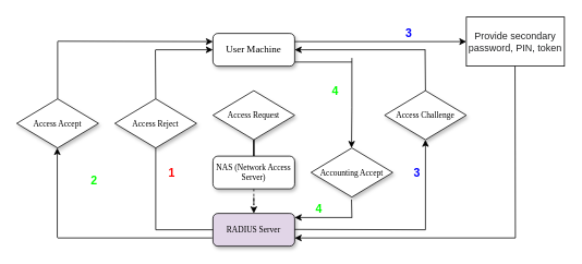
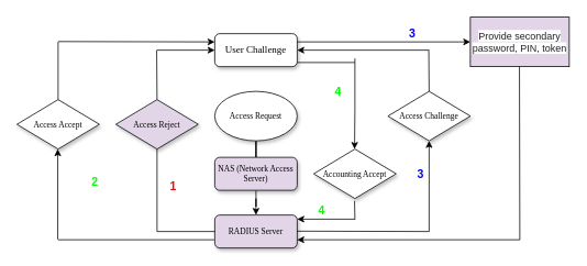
  <mxCell id="0" />
  <mxCell id="1" parent="0" />
- <mxCell id="2" value="&lt;font style=&quot;font-size: 12px&quot;&gt;User Machine&lt;/font&gt;" style="rounded=1;whiteSpace=wrap;html=1;shadow=1;labelBackgroundColor=none;strokeWidth=1;fontFamily=Verdana;fontSize=8;align=center;" vertex="1" parent="1"><mxGeometry x="260" y="40" width="100" height="40" as="geometry" /></mxCell>
+ <mxCell id="2" value="&lt;font style=&quot;font-size: 12px&quot;&gt;User Challenge&lt;/font&gt;" style="rounded=1;whiteSpace=wrap;html=1;shadow=1;labelBackgroundColor=none;strokeWidth=1;fontFamily=Verdana;fontSize=8;align=center;" vertex="1" parent="1"><mxGeometry x="260" y="40" width="100" height="40" as="geometry" /></mxCell>
  <mxCell id="3" value="" style="edgeStyle=orthogonalEdgeStyle;rounded=0;orthogonalLoop=1;jettySize=auto;html=1;endArrow=none;" edge="1" parent="1" source="4" target="6"><mxGeometry relative="1" as="geometry" /></mxCell>
- <mxCell id="4" value="&lt;font style=&quot;font-size: 10px&quot;&gt;Access Request&lt;/font&gt;" style="rhombus;whiteSpace=wrap;html=1;rounded=0;shadow=1;labelBackgroundColor=none;strokeWidth=1;fontFamily=Verdana;fontSize=8;align=center;" vertex="1" parent="1"><mxGeometry x="260" y="110" width="100" height="60" as="geometry" /></mxCell>
- <mxCell id="5" value="" style="edgeStyle=orthogonalEdgeStyle;rounded=0;orthogonalLoop=1;jettySize=auto;html=1;dashed=1;" edge="1" parent="1" source="6" target="7"><mxGeometry relative="1" as="geometry" /></mxCell>
- <mxCell id="6" value="&lt;font style=&quot;font-size: 10px&quot;&gt;NAS (Network Access Server)&lt;/font&gt;" style="rounded=1;whiteSpace=wrap;html=1;shadow=1;labelBackgroundColor=none;strokeWidth=1;fontFamily=Verdana;fontSize=8;align=center;" vertex="1" parent="1"><mxGeometry x="260" y="190" width="100" height="40" as="geometry" /></mxCell>
+ <mxCell id="4" value="&lt;font style=&quot;font-size: 10px&quot;&gt;Access Request&lt;/font&gt;" style="ellipse;whiteSpace=wrap;html=1;shadow=1;labelBackgroundColor=none;strokeWidth=1;fontFamily=Verdana;fontSize=8;align=center;" vertex="1" parent="1"><mxGeometry x="260" y="110" width="100" height="60" as="geometry" /></mxCell>
+ <mxCell id="5" value="" style="edgeStyle=orthogonalEdgeStyle;rounded=0;orthogonalLoop=1;jettySize=auto;html=1;" edge="1" parent="1" source="6" target="7"><mxGeometry relative="1" as="geometry" /></mxCell>
+ <mxCell id="6" value="&lt;font style=&quot;font-size: 10px&quot;&gt;NAS (Network Access Server)&lt;/font&gt;" style="rounded=1;whiteSpace=wrap;html=1;shadow=1;labelBackgroundColor=none;strokeWidth=1;fontFamily=Verdana;fontSize=8;align=center;fillColor=#e1d5e7;" vertex="1" parent="1"><mxGeometry x="260" y="190" width="100" height="40" as="geometry" /></mxCell>
  <mxCell id="7" value="&lt;font style=&quot;font-size: 10px&quot;&gt;RADIUS Server&lt;/font&gt;" style="rounded=1;whiteSpace=wrap;html=1;shadow=1;labelBackgroundColor=none;strokeWidth=1;fontFamily=Verdana;fontSize=8;align=center;fillColor=#e1d5e7;" vertex="1" parent="1"><mxGeometry x="260" y="260" width="100" height="40" as="geometry" /></mxCell>
  <mxCell id="8" value="" style="endArrow=none;html=1;" edge="1" parent="1"><mxGeometry width="50" height="50" relative="1" as="geometry"><mxPoint x="190" y="280" as="sourcePoint" /><mxPoint x="260" y="280" as="targetPoint" /></mxGeometry></mxCell>
  <mxCell id="9" value="" style="endArrow=none;html=1;entryX=0.5;entryY=1;entryDx=0;entryDy=0;" edge="1" parent="1" target="13"><mxGeometry width="50" height="50" relative="1" as="geometry"><mxPoint x="190" y="280" as="sourcePoint" /><mxPoint x="190" y="60" as="targetPoint" /></mxGeometry></mxCell>
  <mxCell id="10" value="" style="endArrow=classic;html=1;entryX=0;entryY=0.5;entryDx=0;entryDy=0;" edge="1" parent="1" target="2"><mxGeometry width="50" height="50" relative="1" as="geometry"><mxPoint x="190" y="60" as="sourcePoint" /><mxPoint x="240" y="10" as="targetPoint" /></mxGeometry></mxCell>
  <mxCell id="11" value="" style="endArrow=none;html=1;" edge="1" parent="1"><mxGeometry width="50" height="50" relative="1" as="geometry"><mxPoint x="360" y="279.58" as="sourcePoint" /><mxPoint x="520" y="280" as="targetPoint" /></mxGeometry></mxCell>
  <mxCell id="12" value="" style="endArrow=classic;html=1;entryX=1;entryY=0.5;entryDx=0;entryDy=0;" edge="1" parent="1" target="2"><mxGeometry width="50" height="50" relative="1" as="geometry"><mxPoint x="520" y="60" as="sourcePoint" /><mxPoint x="500" y="59.58" as="targetPoint" /></mxGeometry></mxCell>
- <mxCell id="13" value="&lt;font style=&quot;font-size: 10px&quot;&gt;Access Reject&lt;/font&gt;" style="rhombus;whiteSpace=wrap;html=1;rounded=0;shadow=1;labelBackgroundColor=none;strokeWidth=1;fontFamily=Verdana;fontSize=8;align=center;" vertex="1" parent="1"><mxGeometry x="140" y="120" width="100" height="60" as="geometry" /></mxCell>
+ <mxCell id="13" value="&lt;font style=&quot;font-size: 10px&quot;&gt;Access Reject&lt;/font&gt;" style="rhombus;whiteSpace=wrap;html=1;rounded=0;shadow=1;labelBackgroundColor=none;strokeWidth=1;fontFamily=Verdana;fontSize=8;align=center;fillColor=#e1d5e7;" vertex="1" parent="1"><mxGeometry x="140" y="120" width="100" height="60" as="geometry" /></mxCell>
  <mxCell id="14" value="" style="endArrow=none;html=1;entryX=0.5;entryY=1;entryDx=0;entryDy=0;" edge="1" parent="1"><mxGeometry width="50" height="50" relative="1" as="geometry"><mxPoint x="190" y="120" as="sourcePoint" /><mxPoint x="189.58" y="60" as="targetPoint" /></mxGeometry></mxCell>
  <mxCell id="15" value="&lt;font style=&quot;font-size: 10px&quot;&gt;Access Challenge&lt;/font&gt;" style="rhombus;whiteSpace=wrap;html=1;rounded=0;shadow=1;labelBackgroundColor=none;strokeWidth=1;fontFamily=Verdana;fontSize=8;align=center;" vertex="1" parent="1"><mxGeometry x="470" y="110" width="100" height="60" as="geometry" /></mxCell>
  <mxCell id="16" value="" style="endArrow=none;html=1;entryX=0.5;entryY=1;entryDx=0;entryDy=0;" edge="1" parent="1"><mxGeometry width="50" height="50" relative="1" as="geometry"><mxPoint x="520" y="110" as="sourcePoint" /><mxPoint x="519.58" y="60" as="targetPoint" /></mxGeometry></mxCell>
  <mxCell id="17" value="" style="endArrow=classic;html=1;entryX=0;entryY=0.5;entryDx=0;entryDy=0;" edge="1" parent="1" target="18"><mxGeometry width="50" height="50" relative="1" as="geometry"><mxPoint x="360" y="50" as="sourcePoint" /><mxPoint x="510" y="50" as="targetPoint" /></mxGeometry></mxCell>
- <mxCell id="18" value="&lt;span style=&quot;color: rgb(32 , 33 , 34) ; font-family: sans-serif ; background-color: rgb(255 , 255 , 255)&quot;&gt;&lt;font style=&quot;font-size: 12px&quot;&gt;Provide secondary password, PIN, token&lt;/font&gt;&lt;/span&gt;" style="rounded=0;whiteSpace=wrap;html=1;" vertex="1" parent="1"><mxGeometry x="570" y="20" width="120" height="60" as="geometry" /></mxCell>
+ <mxCell id="18" value="&lt;span style=&quot;color: rgb(32 , 33 , 34) ; font-family: sans-serif ; background-color: rgb(255 , 255 , 255)&quot;&gt;&lt;font style=&quot;font-size: 12px&quot;&gt;Provide secondary password, PIN, token&lt;/font&gt;&lt;/span&gt;" style="rounded=0;whiteSpace=wrap;html=1;fillColor=#e1d5e7;" vertex="1" parent="1"><mxGeometry x="570" y="20" width="120" height="60" as="geometry" /></mxCell>
  <mxCell id="19" value="" style="endArrow=none;html=1;entryX=0.5;entryY=1;entryDx=0;entryDy=0;" edge="1" parent="1"><mxGeometry width="50" height="50" relative="1" as="geometry"><mxPoint x="630" y="290" as="sourcePoint" /><mxPoint x="629.58" y="80" as="targetPoint" /></mxGeometry></mxCell>
  <mxCell id="20" value="" style="endArrow=classic;html=1;" edge="1" parent="1"><mxGeometry width="50" height="50" relative="1" as="geometry"><mxPoint x="630" y="290" as="sourcePoint" /><mxPoint x="360" y="290" as="targetPoint" /></mxGeometry></mxCell>
  <mxCell id="21" value="&lt;font style=&quot;font-size: 10px&quot;&gt;Access Accept&lt;/font&gt;" style="rhombus;whiteSpace=wrap;html=1;rounded=0;shadow=1;labelBackgroundColor=none;strokeWidth=1;fontFamily=Verdana;fontSize=8;align=center;" vertex="1" parent="1"><mxGeometry x="20" y="120" width="100" height="60" as="geometry" /></mxCell>
  <mxCell id="22" value="" style="endArrow=none;html=1;entryX=0.5;entryY=1;entryDx=0;entryDy=0;" edge="1" parent="1"><mxGeometry width="50" height="50" relative="1" as="geometry"><mxPoint x="70" y="290" as="sourcePoint" /><mxPoint x="259.17" y="290" as="targetPoint" /></mxGeometry></mxCell>
  <mxCell id="23" value="" style="endArrow=classic;html=1;entryX=0.5;entryY=1;entryDx=0;entryDy=0;" edge="1" parent="1" target="15"><mxGeometry width="50" height="50" relative="1" as="geometry"><mxPoint x="520" y="280" as="sourcePoint" /><mxPoint x="580" y="279.58" as="targetPoint" /></mxGeometry></mxCell>
  <mxCell id="24" value="" style="endArrow=classic;html=1;entryX=0.5;entryY=1;entryDx=0;entryDy=0;" edge="1" parent="1"><mxGeometry width="50" height="50" relative="1" as="geometry"><mxPoint x="69.58" y="289.58" as="sourcePoint" /><mxPoint x="69.58" y="180" as="targetPoint" /></mxGeometry></mxCell>
  <mxCell id="25" value="" style="endArrow=none;html=1;" edge="1" parent="1"><mxGeometry width="50" height="50" relative="1" as="geometry"><mxPoint x="70" y="120" as="sourcePoint" /><mxPoint x="70" y="50" as="targetPoint" /></mxGeometry></mxCell>
  <mxCell id="26" value="" style="endArrow=classic;html=1;entryX=0;entryY=0.25;entryDx=0;entryDy=0;" edge="1" parent="1" target="2"><mxGeometry width="50" height="50" relative="1" as="geometry"><mxPoint x="70" y="49.58" as="sourcePoint" /><mxPoint x="220" y="49.58" as="targetPoint" /></mxGeometry></mxCell>
- <mxCell id="27" value="&lt;b&gt;&lt;font color=&quot;#ff0000&quot; style=&quot;font-size: 14px&quot;&gt;1&lt;/font&gt;&lt;/b&gt;" style="text;html=1;strokeColor=none;fillColor=none;align=center;verticalAlign=middle;whiteSpace=wrap;rounded=0;" vertex="1" parent="1"><mxGeometry x="190" y="200" width="40" height="20" as="geometry" /></mxCell>
+ <mxCell id="27" value="&lt;b&gt;&lt;font color=&quot;#ff0000&quot; style=&quot;font-size: 14px&quot;&gt;1&lt;/font&gt;&lt;/b&gt;" style="text;html=1;strokeColor=none;fillColor=none;align=center;verticalAlign=middle;whiteSpace=wrap;rounded=0;" vertex="1" parent="1"><mxGeometry x="190" y="215" width="40" height="20" as="geometry" /></mxCell>
  <mxCell id="28" value="&lt;b&gt;&lt;font style=&quot;font-size: 14px&quot; color=&quot;#00ff00&quot;&gt;2&lt;/font&gt;&lt;/b&gt;" style="text;html=1;strokeColor=none;fillColor=none;align=center;verticalAlign=middle;whiteSpace=wrap;rounded=0;" vertex="1" parent="1"><mxGeometry x="95" y="210" width="40" height="20" as="geometry" /></mxCell>
  <mxCell id="29" value="&lt;b&gt;&lt;font style=&quot;font-size: 14px&quot; color=&quot;#0000ff&quot;&gt;3&lt;/font&gt;&lt;/b&gt;" style="text;html=1;strokeColor=none;fillColor=none;align=center;verticalAlign=middle;whiteSpace=wrap;rounded=0;" vertex="1" parent="1"><mxGeometry x="490" y="200" width="40" height="20" as="geometry" /></mxCell>
  <mxCell id="30" value="" style="endArrow=none;html=1;" edge="1" parent="1"><mxGeometry width="50" height="50" relative="1" as="geometry"><mxPoint x="360" y="75" as="sourcePoint" /><mxPoint x="430" y="75" as="targetPoint" /></mxGeometry></mxCell>
  <mxCell id="31" value="&lt;span style=&quot;font-size: 10px&quot;&gt;Accounting Accept&lt;/span&gt;" style="rhombus;whiteSpace=wrap;html=1;rounded=0;shadow=1;labelBackgroundColor=none;strokeWidth=1;fontFamily=Verdana;fontSize=8;align=center;" vertex="1" parent="1"><mxGeometry x="380" y="180" width="100" height="60" as="geometry" /></mxCell>
  <mxCell id="32" value="" style="edgeStyle=orthogonalEdgeStyle;rounded=0;orthogonalLoop=1;jettySize=auto;html=1;" edge="1" parent="1"><mxGeometry relative="1" as="geometry"><mxPoint x="430" y="70" as="sourcePoint" /><mxPoint x="429.58" y="180" as="targetPoint" /><Array as="points"><mxPoint x="430" y="130" /></Array></mxGeometry></mxCell>
  <mxCell id="33" value="" style="endArrow=none;html=1;entryX=0.5;entryY=1;entryDx=0;entryDy=0;" edge="1" parent="1"><mxGeometry width="50" height="50" relative="1" as="geometry"><mxPoint x="430" y="265.5" as="sourcePoint" /><mxPoint x="429.58" y="243" as="targetPoint" /></mxGeometry></mxCell>
  <mxCell id="34" value="" style="endArrow=classic;html=1;entryX=1;entryY=0.5;entryDx=0;entryDy=0;" edge="1" parent="1"><mxGeometry width="50" height="50" relative="1" as="geometry"><mxPoint x="430" y="265" as="sourcePoint" /><mxPoint x="360" y="265" as="targetPoint" /></mxGeometry></mxCell>
  <mxCell id="35" value="&lt;b&gt;&lt;font style=&quot;font-size: 14px&quot; color=&quot;#00ff00&quot;&gt;4&lt;/font&gt;&lt;/b&gt;" style="text;html=1;strokeColor=none;fillColor=none;align=center;verticalAlign=middle;whiteSpace=wrap;rounded=0;" vertex="1" parent="1"><mxGeometry x="370" y="245" width="40" height="20" as="geometry" /></mxCell>
  <mxCell id="36" value="&lt;b&gt;&lt;font style=&quot;font-size: 14px&quot; color=&quot;#0000ff&quot;&gt;3&lt;/font&gt;&lt;/b&gt;" style="text;html=1;strokeColor=none;fillColor=none;align=center;verticalAlign=middle;whiteSpace=wrap;rounded=0;" vertex="1" parent="1"><mxGeometry x="480" y="30" width="40" height="20" as="geometry" /></mxCell>
  <mxCell id="37" value="&lt;b&gt;&lt;font style=&quot;font-size: 14px&quot; color=&quot;#00ff00&quot;&gt;4&lt;/font&gt;&lt;/b&gt;" style="text;html=1;strokeColor=none;fillColor=none;align=center;verticalAlign=middle;whiteSpace=wrap;rounded=0;" vertex="1" parent="1"><mxGeometry x="390" y="100" width="40" height="20" as="geometry" /></mxCell>
